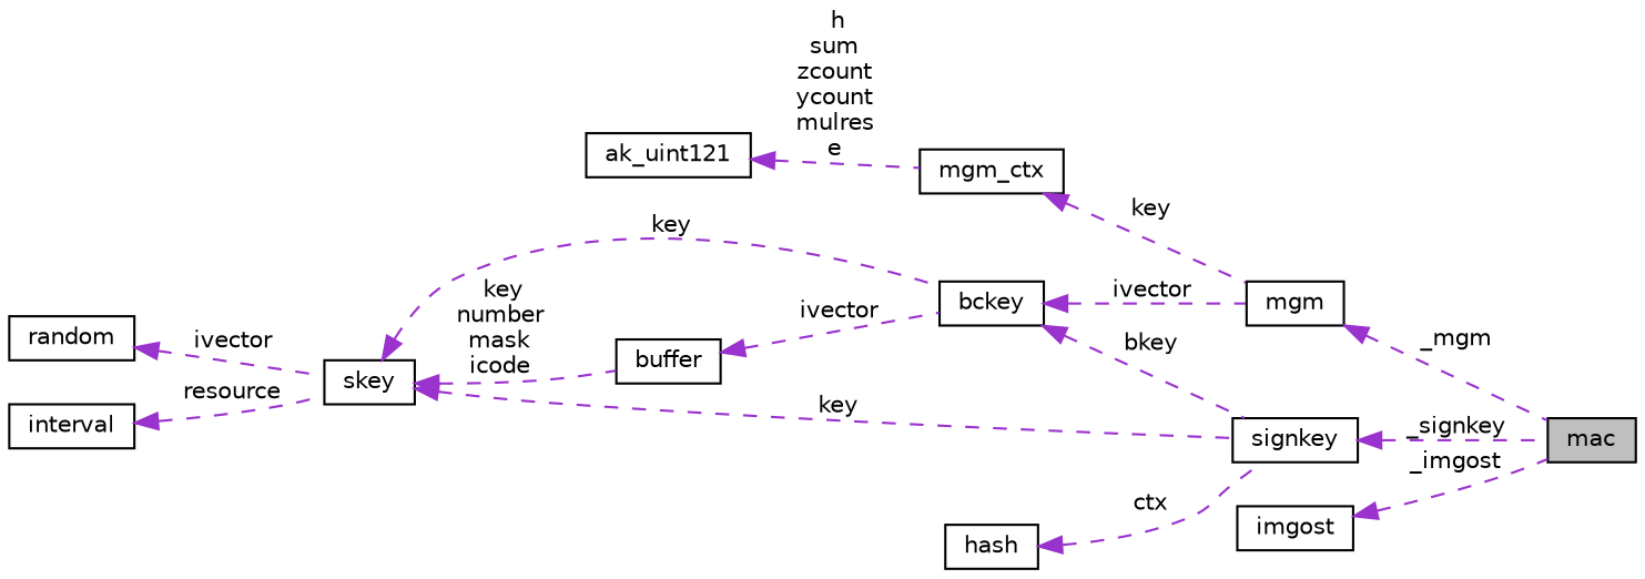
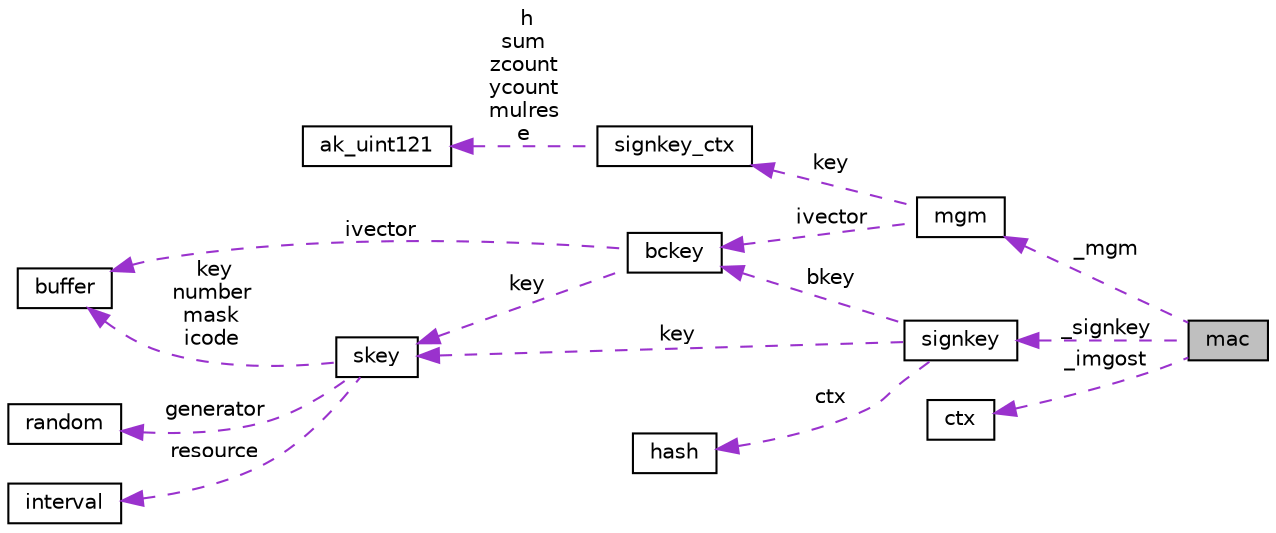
  digraph {
    rankdir=LR
    node [color=black fillcolor=white fontname=Helvetica fontsize=10 shape=record style=filled]
    edge [color=darkorchid3 dir=back fontname=Helvetica fontsize=10 labelfontname=Helvetica labelfontsize=10 style=dashed]
    n1 [fillcolor=grey75 fontcolor=black height=0.2 label=mac width=0.4]
    n2 [height=0.2 label=signkey width=0.4]
    n3 [height=0.2 label=skey width=0.4]
    n4 [height=0.2 label=bckey width=0.4]
    n5 [height=0.2 label=mgm width=0.4]
    n6 [height=0.2 label=hash width=0.4]
    n7 [height=0.2 label=random width=0.4]
    n8 [height=0.2 label=interval width=0.4]
    n9 [height=0.2 label=buffer width=0.4]
-   n10 [height=0.2 label=imgost width=0.4]
-   n11 [height=0.2 label=mgm_ctx width=0.4]
+   n10 [height=0.2 label=ctx width=0.4]
+   n11 [height=0.2 label=signkey_ctx width=0.4]
    n12 [height=0.2 label=ak_uint121 width=0.4]
    n2 -> n1 [label=" _signkey"]
    n3 -> n2 [label=" key"]
    n3 -> n4 [label=" key"]
    n4 -> n2 [label=" bkey"]
    n4 -> n5 [label=" ivector"]
    n5 -> n1 [label=" _mgm"]
    n6 -> n2 [label=" ctx"]
-   n7 -> n3 [label=" ivector"]
+   n7 -> n3 [label=" generator"]
    n8 -> n3 [label=" resource"]
-   n3 -> n9 [label=" key\nnumber\nmask\nicode"]
+   n9 -> n3 [label=" key\nnumber\nmask\nicode"]
    n9 -> n4 [label=" ivector"]
    n10 -> n1 [label=" _imgost"]
    n11 -> n5 [label=" key"]
    n12 -> n11 [label=" h\nsum\nzcount\nycount\nmulres\ne"]
  }
